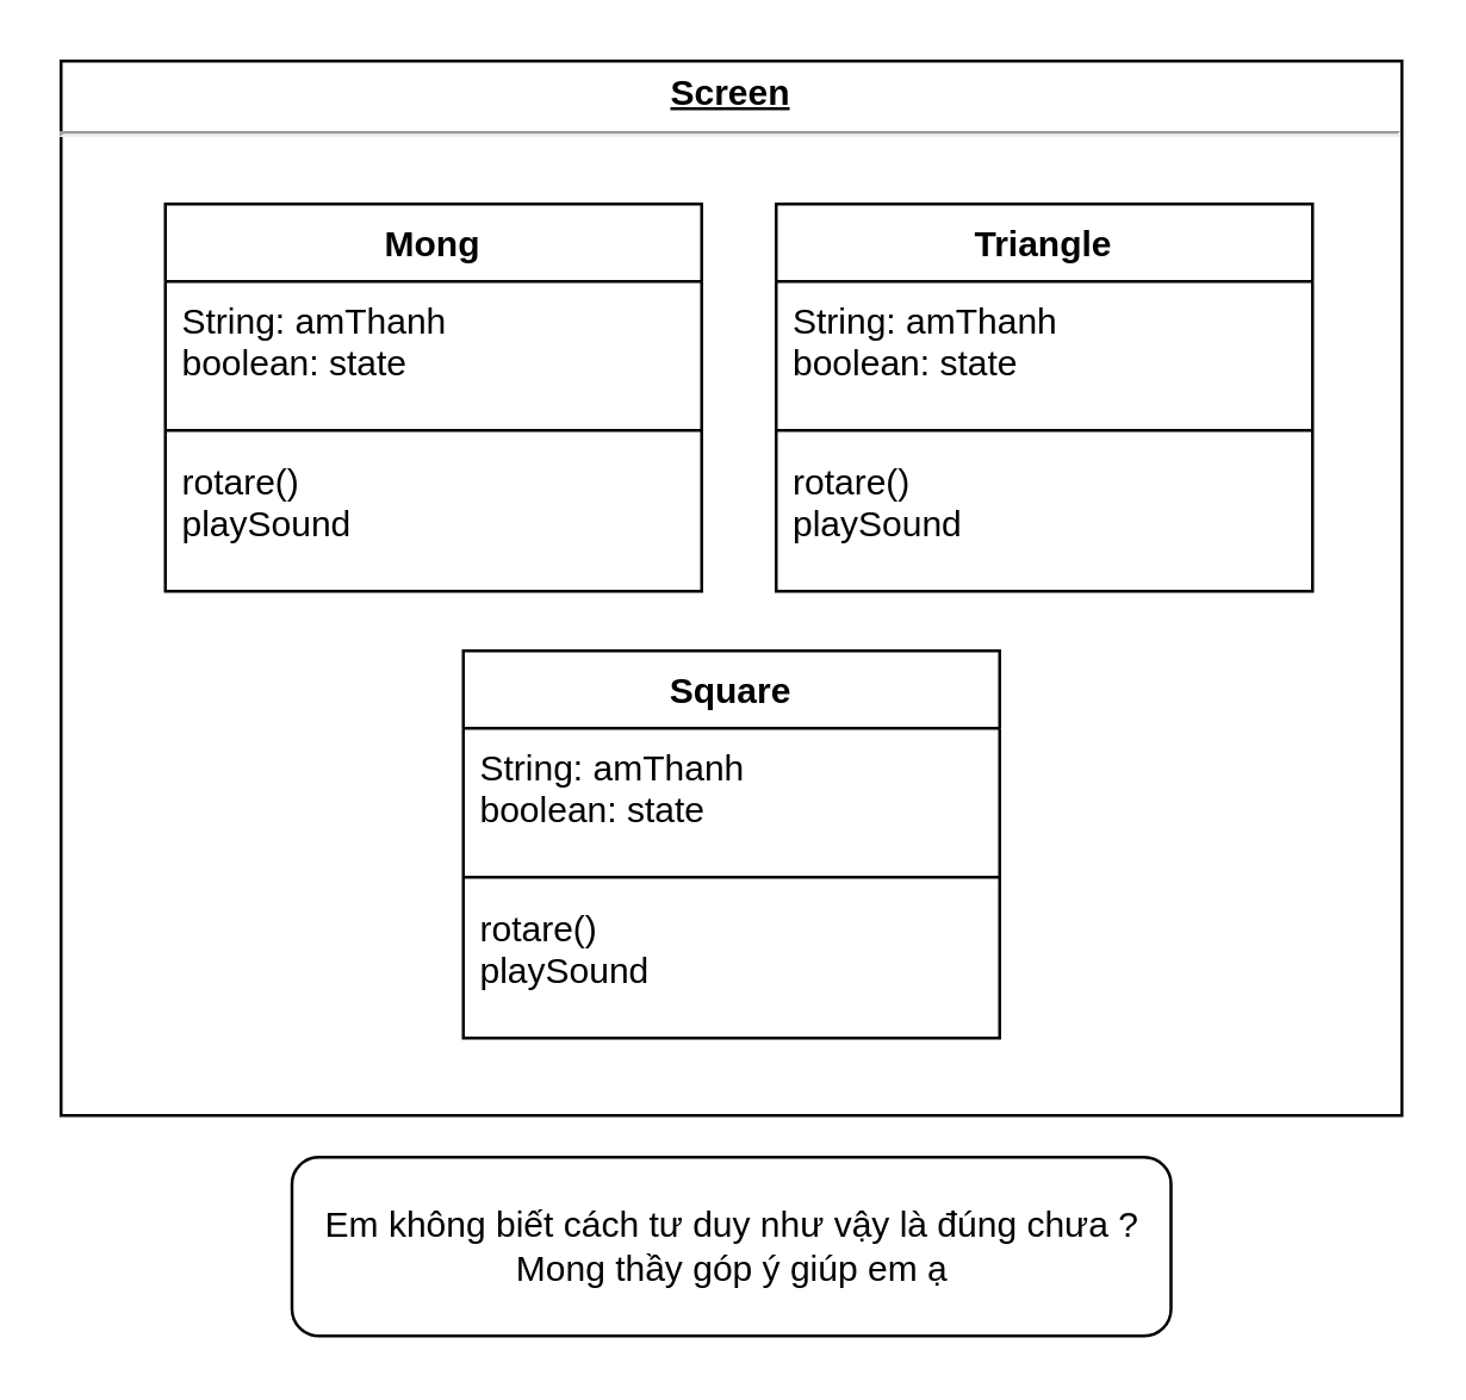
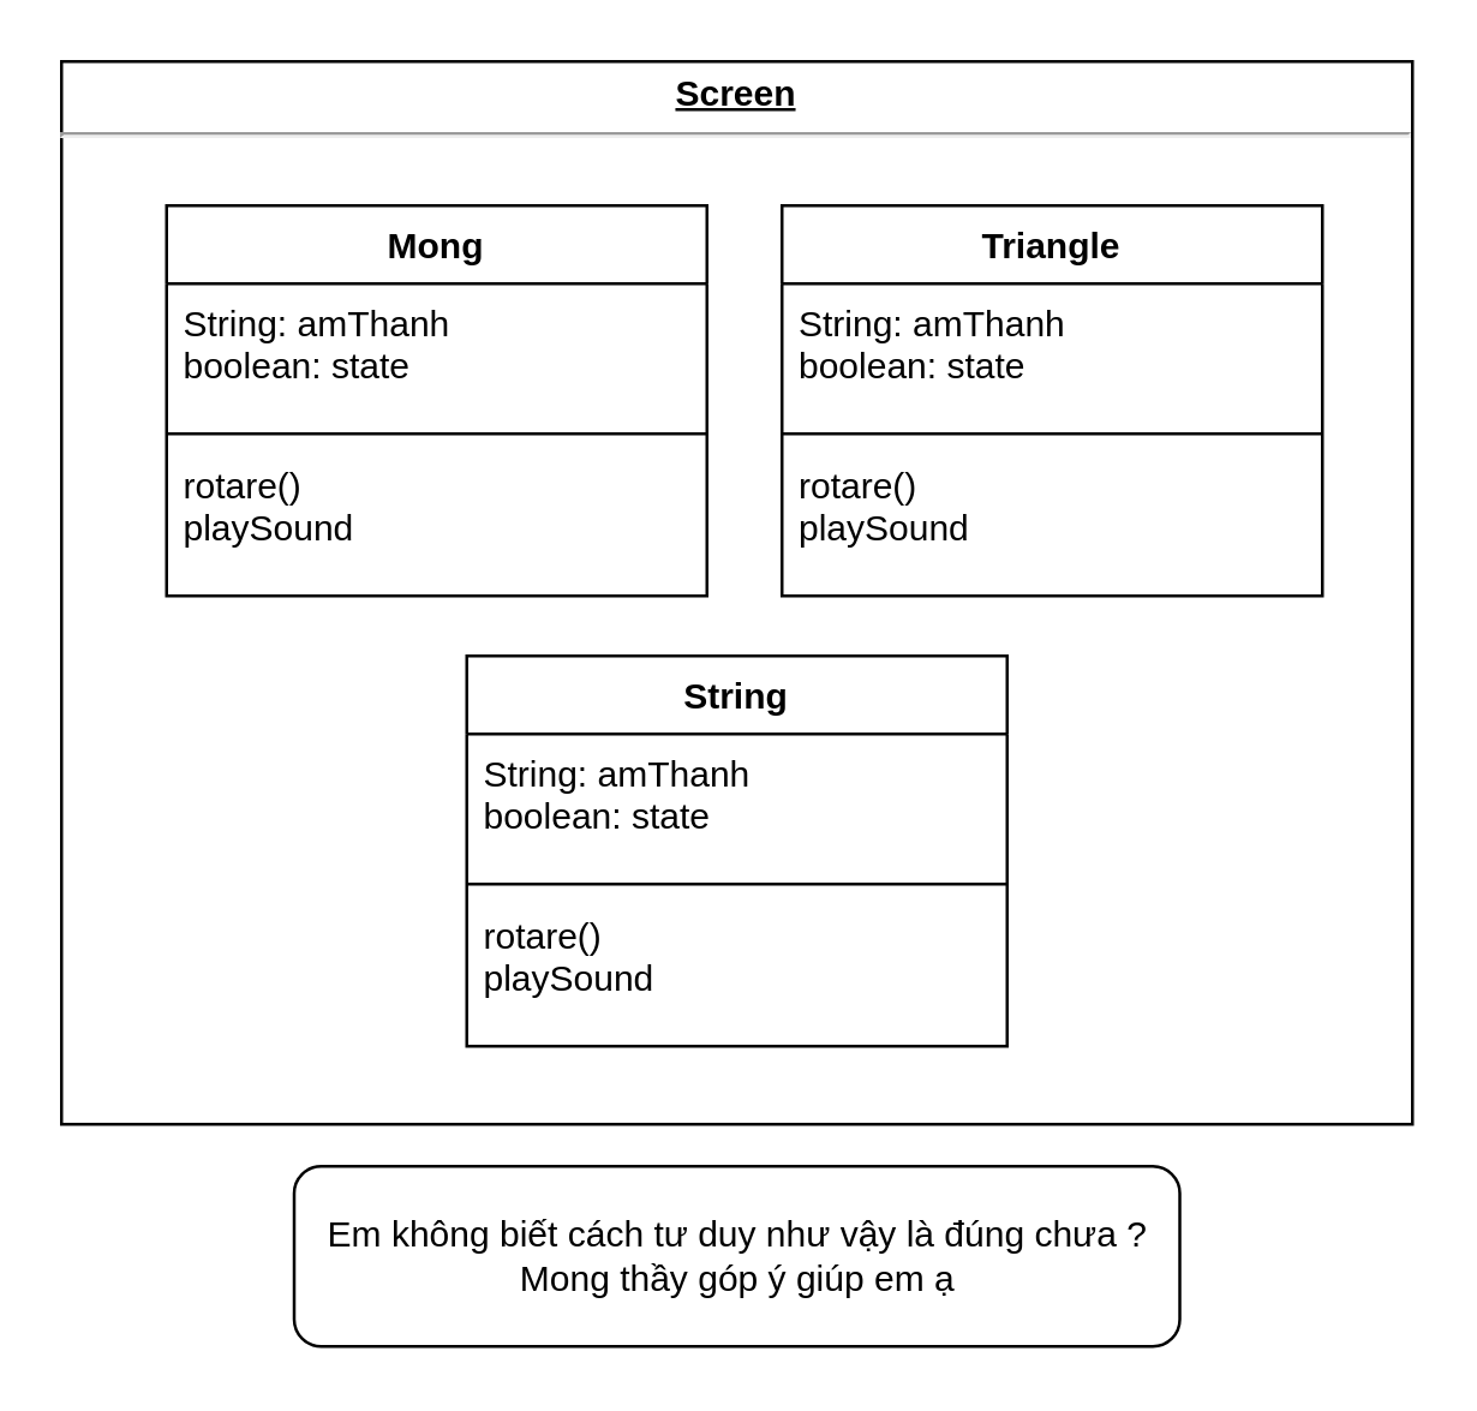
  <mxCell id="0" />
  <mxCell id="1" parent="0" />
  <mxCell id="2" value="Mong" style="swimlane;fontStyle=1;align=center;verticalAlign=top;childLayout=stackLayout;horizontal=1;startSize=26;horizontalStack=0;resizeParent=1;resizeParentMax=0;resizeLast=0;collapsible=1;marginBottom=0;" vertex="1" parent="1"><mxGeometry x="55" y="68" width="180" height="130" as="geometry"><mxRectangle x="300" y="120" width="70" height="26" as="alternateBounds" /></mxGeometry></mxCell>
  <mxCell id="3" value="String: amThanh&#10;boolean: state" style="text;strokeColor=none;fillColor=none;align=left;verticalAlign=top;spacingLeft=4;spacingRight=4;overflow=hidden;rotatable=0;points=[[0,0.5],[1,0.5]];portConstraint=eastwest;" vertex="1" parent="2"><mxGeometry y="26" width="180" height="46" as="geometry" /></mxCell>
  <mxCell id="4" value="" style="line;strokeWidth=1;fillColor=none;align=left;verticalAlign=middle;spacingTop=-1;spacingLeft=3;spacingRight=3;rotatable=0;labelPosition=right;points=[];portConstraint=eastwest;" vertex="1" parent="2"><mxGeometry y="72" width="180" height="8" as="geometry" /></mxCell>
  <mxCell id="5" value="rotare()&#10;playSound" style="text;strokeColor=none;fillColor=none;align=left;verticalAlign=top;spacingLeft=4;spacingRight=4;overflow=hidden;rotatable=0;points=[[0,0.5],[1,0.5]];portConstraint=eastwest;" vertex="1" parent="2"><mxGeometry y="80" width="180" height="50" as="geometry" /></mxCell>
  <mxCell id="6" value="Triangle" style="swimlane;fontStyle=1;align=center;verticalAlign=top;childLayout=stackLayout;horizontal=1;startSize=26;horizontalStack=0;resizeParent=1;resizeParentMax=0;resizeLast=0;collapsible=1;marginBottom=0;" vertex="1" parent="1"><mxGeometry x="260" y="68" width="180" height="130" as="geometry" /></mxCell>
  <mxCell id="7" value="String: amThanh&#10;boolean: state" style="text;strokeColor=none;fillColor=none;align=left;verticalAlign=top;spacingLeft=4;spacingRight=4;overflow=hidden;rotatable=0;points=[[0,0.5],[1,0.5]];portConstraint=eastwest;" vertex="1" parent="6"><mxGeometry y="26" width="180" height="46" as="geometry" /></mxCell>
  <mxCell id="8" value="" style="line;strokeWidth=1;fillColor=none;align=left;verticalAlign=middle;spacingTop=-1;spacingLeft=3;spacingRight=3;rotatable=0;labelPosition=right;points=[];portConstraint=eastwest;" vertex="1" parent="6"><mxGeometry y="72" width="180" height="8" as="geometry" /></mxCell>
  <mxCell id="9" value="rotare()&#10;playSound" style="text;strokeColor=none;fillColor=none;align=left;verticalAlign=top;spacingLeft=4;spacingRight=4;overflow=hidden;rotatable=0;points=[[0,0.5],[1,0.5]];portConstraint=eastwest;" vertex="1" parent="6"><mxGeometry y="80" width="180" height="50" as="geometry" /></mxCell>
  <mxCell id="10" value="&lt;p style=&quot;margin: 0px ; margin-top: 4px ; text-align: center ; text-decoration: underline&quot;&gt;&lt;b&gt;Screen&lt;/b&gt;&lt;/p&gt;&lt;hr&gt;&lt;p style=&quot;margin: 0px ; margin-left: 8px&quot;&gt;&lt;br&gt;&lt;/p&gt;" style="verticalAlign=top;align=left;overflow=fill;fontSize=12;fontFamily=Helvetica;html=1;fillColor=none;" vertex="1" parent="1"><mxGeometry x="20" y="20" width="450" height="354" as="geometry" /></mxCell>
- <mxCell id="11" value="Square" style="swimlane;fontStyle=1;align=center;verticalAlign=top;childLayout=stackLayout;horizontal=1;startSize=26;horizontalStack=0;resizeParent=1;resizeParentMax=0;resizeLast=0;collapsible=1;marginBottom=0;" vertex="1" parent="1"><mxGeometry x="155" y="218" width="180" height="130" as="geometry" /></mxCell>
+ <mxCell id="11" value="String" style="swimlane;fontStyle=1;align=center;verticalAlign=top;childLayout=stackLayout;horizontal=1;startSize=26;horizontalStack=0;resizeParent=1;resizeParentMax=0;resizeLast=0;collapsible=1;marginBottom=0;" vertex="1" parent="1"><mxGeometry x="155" y="218" width="180" height="130" as="geometry" /></mxCell>
  <mxCell id="12" value="String: amThanh&#10;boolean: state" style="text;strokeColor=none;fillColor=none;align=left;verticalAlign=top;spacingLeft=4;spacingRight=4;overflow=hidden;rotatable=0;points=[[0,0.5],[1,0.5]];portConstraint=eastwest;" vertex="1" parent="11"><mxGeometry y="26" width="180" height="46" as="geometry" /></mxCell>
  <mxCell id="13" value="" style="line;strokeWidth=1;fillColor=none;align=left;verticalAlign=middle;spacingTop=-1;spacingLeft=3;spacingRight=3;rotatable=0;labelPosition=right;points=[];portConstraint=eastwest;" vertex="1" parent="11"><mxGeometry y="72" width="180" height="8" as="geometry" /></mxCell>
  <mxCell id="14" value="rotare()&#10;playSound" style="text;strokeColor=none;fillColor=none;align=left;verticalAlign=top;spacingLeft=4;spacingRight=4;overflow=hidden;rotatable=0;points=[[0,0.5],[1,0.5]];portConstraint=eastwest;" vertex="1" parent="11"><mxGeometry y="80" width="180" height="50" as="geometry" /></mxCell>
  <mxCell id="15" value="Em không biết cách tư duy như vậy là đúng chưa ? Mong thầy góp ý giúp em ạ" style="rounded=1;whiteSpace=wrap;html=1;fillColor=none;" vertex="1" parent="1"><mxGeometry x="97.5" y="388" width="295" height="60" as="geometry" /></mxCell>
